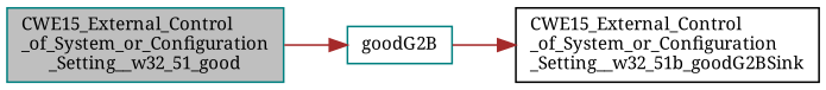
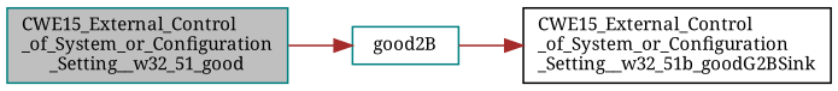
  digraph {
    rankdir=LR
    fontname="Noto Serif"
    node [color=teal fillcolor=white fontname="Noto Serif" fontsize=10 shape=record style=filled]
    edge [color=brown fontname="Noto Serif" fontsize=10 labelfontname=Helvetica labelfontsize=10 style=solid]
    n1 [fillcolor=grey75 fontcolor=black height=0.2 label="CWE15_External_Control\l_of_System_or_Configuration\l_Setting__w32_51_good" width=0.4]
-   n2 [height=0.2 label=goodG2B width=0.4]
+   n2 [height=0.2 label=good2B width=0.4]
    n3 [color=black height=0.2 label="CWE15_External_Control\l_of_System_or_Configuration\l_Setting__w32_51b_goodG2BSink" width=0.4]
    n1 -> n2
    n2 -> n3
  }
